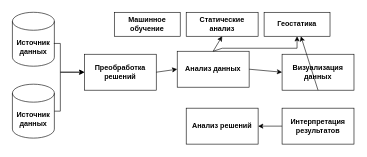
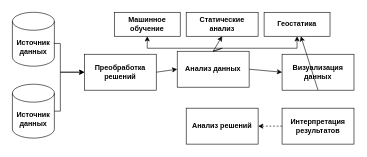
  <mxCell id="0" />
  <mxCell id="1" parent="0" />
  <mxCell id="2" value="&lt;b&gt;Источник данных&lt;/b&gt;" style="shape=cylinder3;whiteSpace=wrap;html=1;boundedLbl=1;backgroundOutline=1;size=15;" vertex="1" parent="1"><mxGeometry x="20" y="20" width="70" height="90" as="geometry" /></mxCell>
  <mxCell id="3" value="&lt;b&gt;Источник данных&lt;/b&gt;" style="shape=cylinder3;whiteSpace=wrap;html=1;boundedLbl=1;backgroundOutline=1;size=15;" vertex="1" parent="1"><mxGeometry x="20" y="140" width="70" height="90" as="geometry" /></mxCell>
  <mxCell id="4" value="&lt;b&gt;Преобработка решений&lt;/b&gt;" style="rounded=0;whiteSpace=wrap;html=1;" vertex="1" parent="1"><mxGeometry x="140" y="90" width="120" height="60" as="geometry" /></mxCell>
  <mxCell id="5" value="&lt;b&gt;Анализ данных&lt;/b&gt;" style="rounded=0;whiteSpace=wrap;html=1;" vertex="1" parent="1"><mxGeometry x="295" y="85" width="120" height="60" as="geometry" /></mxCell>
  <mxCell id="6" value="&lt;b&gt;Машинное обучение&lt;/b&gt;" style="rounded=0;whiteSpace=wrap;html=1;" vertex="1" parent="1"><mxGeometry x="190" y="20" width="110" height="40" as="geometry" /></mxCell>
  <mxCell id="7" value="&lt;b&gt;Статические анализ&lt;/b&gt;" style="rounded=0;whiteSpace=wrap;html=1;" vertex="1" parent="1"><mxGeometry x="310" y="20" width="120" height="40" as="geometry" /></mxCell>
  <mxCell id="8" value="&lt;b&gt;Геостатика&lt;/b&gt;" style="rounded=0;whiteSpace=wrap;html=1;" vertex="1" parent="1"><mxGeometry x="440" y="20" width="110" height="40" as="geometry" /></mxCell>
  <mxCell id="9" value="&lt;b&gt;Визуализация данных&lt;/b&gt;" style="rounded=0;whiteSpace=wrap;html=1;" vertex="1" parent="1"><mxGeometry x="470" y="90" width="120" height="60" as="geometry" /></mxCell>
  <mxCell id="10" value="&lt;b&gt;Интерпретация результатов&lt;/b&gt;" style="rounded=0;whiteSpace=wrap;html=1;" vertex="1" parent="1"><mxGeometry x="470" y="180" width="120" height="60" as="geometry" /></mxCell>
  <mxCell id="11" value="&lt;b&gt;Анализ решений&lt;/b&gt;" style="rounded=0;whiteSpace=wrap;html=1;" vertex="1" parent="1"><mxGeometry x="310" y="180" width="120" height="60" as="geometry" /></mxCell>
  <mxCell id="12" value="" style="endArrow=classic;html=1;rounded=0;entryX=0;entryY=0.5;entryDx=0;entryDy=0;exitX=0.988;exitY=0.578;exitDx=0;exitDy=0;exitPerimeter=0;" edge="1" parent="1" source="2" target="4"><mxGeometry width="50" height="50" relative="1" as="geometry"><mxPoint x="100" y="70" as="sourcePoint" /><mxPoint x="190" y="10" as="targetPoint" /><Array as="points"><mxPoint x="100" y="72" /><mxPoint x="100" y="120" /></Array></mxGeometry></mxCell>
  <mxCell id="13" value="" style="endArrow=classic;html=1;rounded=0;entryX=0;entryY=0.5;entryDx=0;entryDy=0;exitX=1;exitY=0.5;exitDx=0;exitDy=0;exitPerimeter=0;" edge="1" parent="1" source="3" target="4"><mxGeometry width="50" height="50" relative="1" as="geometry"><mxPoint x="99" y="82" as="sourcePoint" /><mxPoint x="150" y="130" as="targetPoint" /><Array as="points"><mxPoint x="100" y="185" /><mxPoint x="100" y="120" /></Array></mxGeometry></mxCell>
  <mxCell id="14" value="" style="endArrow=classic;html=1;rounded=0;exitX=1;exitY=0.5;exitDx=0;exitDy=0;entryX=0;entryY=0.5;entryDx=0;entryDy=0;" edge="1" parent="1" source="4" target="5"><mxGeometry width="50" height="50" relative="1" as="geometry"><mxPoint x="290" y="220" as="sourcePoint" /><mxPoint x="340" y="170" as="targetPoint" /></mxGeometry></mxCell>
  <mxCell id="15" value="" style="endArrow=classic;html=1;rounded=0;exitX=0.5;exitY=0;exitDx=0;exitDy=0;entryX=0.5;entryY=1;entryDx=0;entryDy=0;" edge="1" parent="1" source="5" target="7"><mxGeometry width="50" height="50" relative="1" as="geometry"><mxPoint x="270" y="130" as="sourcePoint" /><mxPoint x="320" y="130" as="targetPoint" /></mxGeometry></mxCell>
+ <mxCell id="16" value="" style="endArrow=classic;html=1;rounded=0;exitX=0.5;exitY=0;exitDx=0;exitDy=0;entryX=0.5;entryY=1;entryDx=0;entryDy=0;" edge="1" parent="1" source="5" target="6"><mxGeometry width="50" height="50" relative="1" as="geometry"><mxPoint x="380" y="100" as="sourcePoint" /><mxPoint x="380" y="70" as="targetPoint" /><Array as="points"><mxPoint x="370" y="80" /><mxPoint x="245" y="80" /></Array></mxGeometry></mxCell>
  <mxCell id="17" value="" style="endArrow=classic;html=1;rounded=0;exitX=0.5;exitY=0;exitDx=0;exitDy=0;entryX=0.5;entryY=1;entryDx=0;entryDy=0;" edge="1" parent="1" source="5" target="8"><mxGeometry width="50" height="50" relative="1" as="geometry"><mxPoint x="380" y="100" as="sourcePoint" /><mxPoint x="255" y="70" as="targetPoint" /><Array as="points"><mxPoint x="370" y="80" /><mxPoint x="495" y="80" /></Array></mxGeometry></mxCell>
  <mxCell id="18" value="" style="endArrow=classic;html=1;rounded=0;exitX=1;exitY=0.5;exitDx=0;exitDy=0;entryX=0;entryY=0.5;entryDx=0;entryDy=0;" edge="1" parent="1" source="5" target="9"><mxGeometry width="50" height="50" relative="1" as="geometry"><mxPoint x="270" y="130" as="sourcePoint" /><mxPoint x="320" y="130" as="targetPoint" /></mxGeometry></mxCell>
  <mxCell id="19" value="" style="endArrow=classic;html=1;rounded=0;exitX=0.5;exitY=1;exitDx=0;exitDy=0;" edge="1" parent="1" source="9" target="8"><mxGeometry width="50" height="50" relative="1" as="geometry"><mxPoint x="280" y="140" as="sourcePoint" /><mxPoint x="330" y="140" as="targetPoint" /></mxGeometry></mxCell>
- <mxCell id="20" value="" style="endArrow=classic;html=1;rounded=0;entryX=1;entryY=0.5;entryDx=0;entryDy=0;" edge="1" parent="1" source="10" target="11"><mxGeometry width="50" height="50" relative="1" as="geometry"><mxPoint x="290" y="150" as="sourcePoint" /><mxPoint x="340" y="150" as="targetPoint" /></mxGeometry></mxCell>
+ <mxCell id="20" value="" style="endArrow=classic;html=1;rounded=0;entryX=1;entryY=0.5;entryDx=0;entryDy=0;dashed=1;" edge="1" parent="1" source="10" target="11"><mxGeometry width="50" height="50" relative="1" as="geometry"><mxPoint x="290" y="150" as="sourcePoint" /><mxPoint x="340" y="150" as="targetPoint" /></mxGeometry></mxCell>
